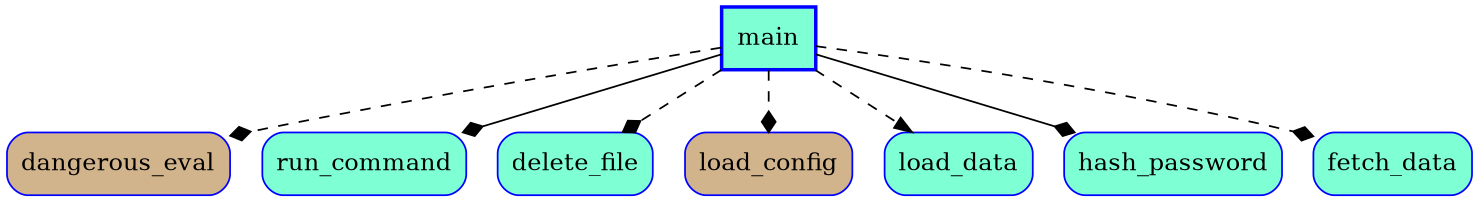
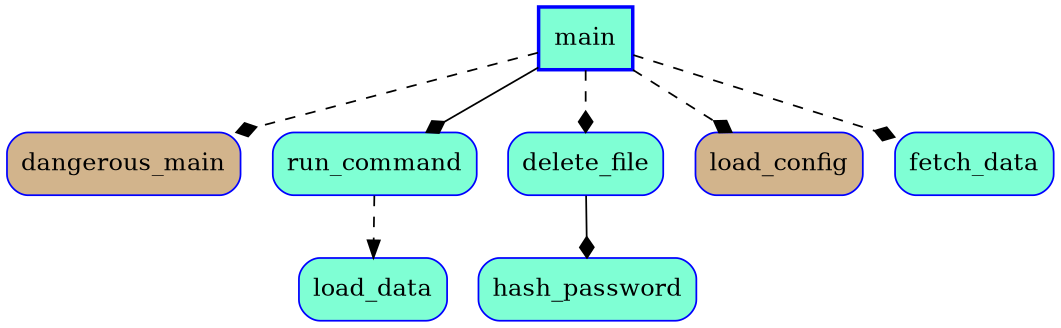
  digraph {
    rankdir=TB
    node [color=blue fillcolor=aquamarine shape=box style="rounded,filled"]
    edge [arrowhead=diamond style=dashed]
-   n1 [fillcolor=tan label=dangerous_eval]
+   n1 [fillcolor=tan label=dangerous_main]
    n2 [label=run_command]
    n3 [label=delete_file]
    n4 [fillcolor=tan label=load_config]
    n5 [label=load_data]
    n6 [label=hash_password]
    n7 [label=fetch_data]
    n8 [label=main style="bold,filled"]
    n8 -> n1
    n8 -> n2 [style=solid]
    n8 -> n3
    n8 -> n4
-   n8 -> n5 [arrowhead=normal]
-   n8 -> n6 [style=solid]
+   n2 -> n5 [arrowhead=normal]
+   n3 -> n6 [style=solid]
    n8 -> n7
  }
